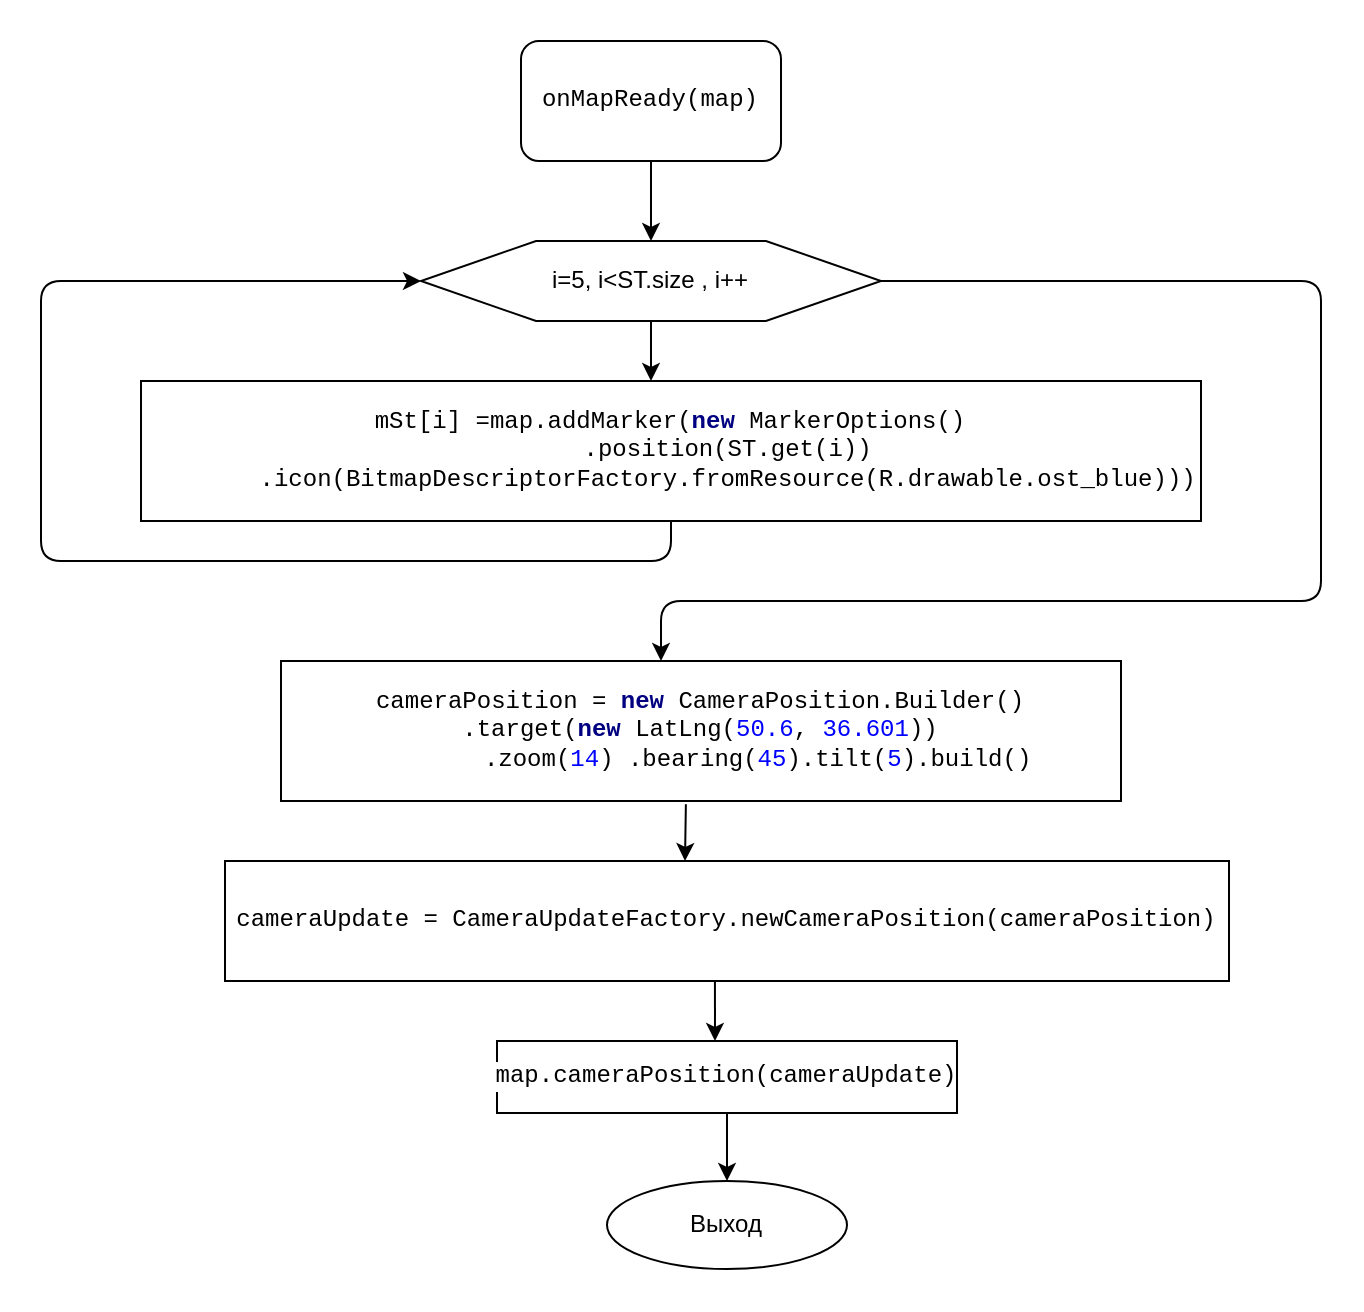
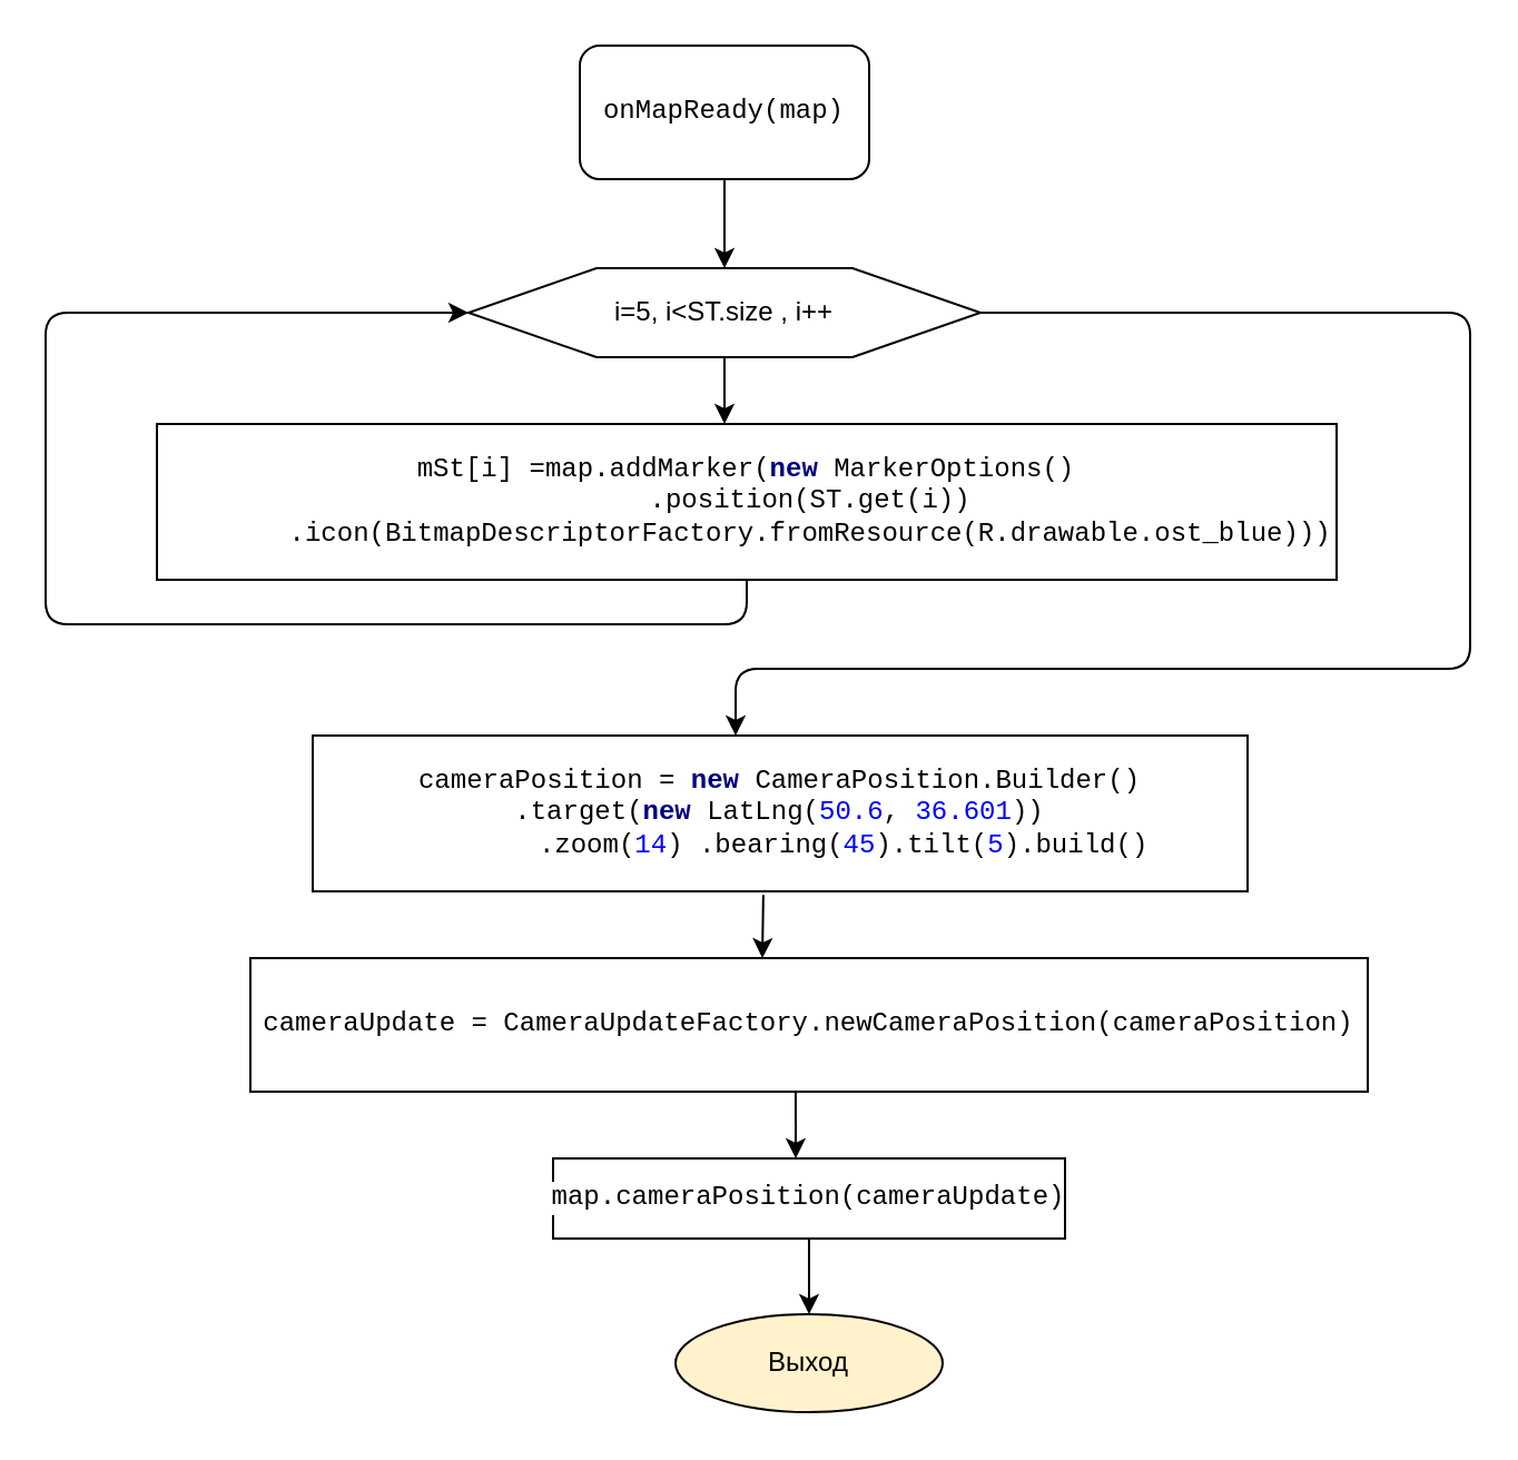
  <mxCell id="0" />
  <mxCell id="1" parent="0" />
  <mxCell id="2" value="&lt;pre style=&quot;background-color: rgb(255 , 255 , 255) ; font-family: &amp;#34;courier new&amp;#34;&quot;&gt;onMapReady(map)&lt;/pre&gt;" style="whiteSpace=wrap;html=1;rounded=1;" vertex="1" parent="1"><mxGeometry x="260" y="20" width="130" height="60" as="geometry" /></mxCell>
  <mxCell id="3" value="" style="endArrow=classic;html=1;exitX=0.5;exitY=1;exitDx=0;exitDy=0;" edge="1" parent="1" source="2"><mxGeometry width="50" height="50" relative="1" as="geometry"><mxPoint x="230" y="210" as="sourcePoint" /><mxPoint x="325" y="120" as="targetPoint" /></mxGeometry></mxCell>
  <mxCell id="4" value="i=5, i&amp;lt;ST.size , i++" style="shape=hexagon;perimeter=hexagonPerimeter2;whiteSpace=wrap;html=1;" vertex="1" parent="1"><mxGeometry x="210" y="120" width="230" height="40" as="geometry" /></mxCell>
  <mxCell id="5" value="" style="endArrow=classic;html=1;exitX=0.5;exitY=1;exitDx=0;exitDy=0;" edge="1" parent="1" source="4"><mxGeometry width="50" height="50" relative="1" as="geometry"><mxPoint x="240" y="260" as="sourcePoint" /><mxPoint x="325" y="190" as="targetPoint" /></mxGeometry></mxCell>
  <mxCell id="6" value="&lt;pre style=&quot;background-color: rgb(255 , 255 , 255) ; font-family: &amp;#34;courier new&amp;#34;&quot;&gt;mSt[i] =map.addMarker(&lt;span style=&quot;color: #000080 ; font-weight: bold&quot;&gt;new &lt;/span&gt;MarkerOptions()&lt;br&gt;        .position(ST.get(i))&lt;br&gt;        .icon(BitmapDescriptorFactory.fromResource(R.drawable.ost_blue)))&lt;/pre&gt;" style="rounded=0;whiteSpace=wrap;html=1;" vertex="1" parent="1"><mxGeometry x="70" y="190" width="530" height="70" as="geometry" /></mxCell>
  <mxCell id="7" value="" style="endArrow=classic;html=1;exitX=0.5;exitY=1;exitDx=0;exitDy=0;entryX=0;entryY=0.5;entryDx=0;entryDy=0;" edge="1" parent="1" source="6" target="4"><mxGeometry width="50" height="50" relative="1" as="geometry"><mxPoint x="440" y="170" as="sourcePoint" /><mxPoint x="30" y="120" as="targetPoint" /><Array as="points"><mxPoint x="335" y="280" /><mxPoint x="20" y="280" /><mxPoint x="20" y="140" /></Array></mxGeometry></mxCell>
  <mxCell id="8" value="" style="endArrow=classic;html=1;exitX=1;exitY=0.5;exitDx=0;exitDy=0;" edge="1" parent="1" source="4"><mxGeometry width="50" height="50" relative="1" as="geometry"><mxPoint x="540" y="150" as="sourcePoint" /><mxPoint x="330" y="330" as="targetPoint" /><Array as="points"><mxPoint x="660" y="140" /><mxPoint x="660" y="300" /><mxPoint x="330" y="300" /></Array></mxGeometry></mxCell>
  <mxCell id="9" value="&lt;pre style=&quot;background-color: rgb(255 , 255 , 255) ; font-family: &amp;#34;courier new&amp;#34;&quot;&gt;cameraPosition = &lt;span style=&quot;color: #000080 ; font-weight: bold&quot;&gt;new &lt;/span&gt;CameraPosition.Builder()&lt;br&gt;        .target(&lt;span style=&quot;color: #000080 ; font-weight: bold&quot;&gt;new &lt;/span&gt;LatLng(&lt;span style=&quot;color: #0000ff&quot;&gt;50.6&lt;/span&gt;, &lt;span style=&quot;color: #0000ff&quot;&gt;36.601&lt;/span&gt;))        &lt;span style=&quot;color: #808080 ; font-style: italic&quot;&gt;&lt;br&gt;&lt;/span&gt;&lt;span style=&quot;color: #808080 ; font-style: italic&quot;&gt;        &lt;/span&gt;.zoom(&lt;span style=&quot;color: #0000ff&quot;&gt;14&lt;/span&gt;)&lt;span style=&quot;color: #808080 ; font-style: italic&quot;&gt; &lt;/span&gt;.bearing(&lt;span style=&quot;color: #0000ff&quot;&gt;45&lt;/span&gt;)&lt;span style=&quot;white-space: normal&quot;&gt;.tilt(&lt;/span&gt;&lt;span style=&quot;white-space: normal ; color: rgb(0 , 0 , 255)&quot;&gt;5&lt;/span&gt;&lt;span style=&quot;white-space: normal&quot;&gt;)&lt;/span&gt;.build()&lt;span style=&quot;white-space: normal&quot;&gt;&lt;/span&gt;&lt;/pre&gt;" style="rounded=0;whiteSpace=wrap;html=1;" vertex="1" parent="1"><mxGeometry x="140" y="330" width="420" height="70" as="geometry" /></mxCell>
  <mxCell id="10" value="" style="endArrow=classic;html=1;exitX=0.482;exitY=1.023;exitDx=0;exitDy=0;exitPerimeter=0;" edge="1" parent="1" source="9"><mxGeometry width="50" height="50" relative="1" as="geometry"><mxPoint x="300" y="510" as="sourcePoint" /><mxPoint x="342" y="430" as="targetPoint" /></mxGeometry></mxCell>
  <mxCell id="11" value="&lt;pre style=&quot;background-color: rgb(255 , 255 , 255) ; font-family: &amp;#34;courier new&amp;#34;&quot;&gt;cameraUpdate = CameraUpdateFactory.newCameraPosition(cameraPosition)&lt;/pre&gt;" style="rounded=0;whiteSpace=wrap;html=1;" vertex="1" parent="1"><mxGeometry x="112" y="430" width="502" height="60" as="geometry" /></mxCell>
  <mxCell id="12" value="" style="endArrow=classic;html=1;exitX=0.488;exitY=0.993;exitDx=0;exitDy=0;exitPerimeter=0;" edge="1" parent="1" source="11"><mxGeometry width="50" height="50" relative="1" as="geometry"><mxPoint x="270" y="570" as="sourcePoint" /><mxPoint x="357" y="520" as="targetPoint" /></mxGeometry></mxCell>
  <mxCell id="13" value="&lt;pre style=&quot;background-color: rgb(255 , 255 , 255) ; font-family: &amp;#34;courier new&amp;#34;&quot;&gt;map.cameraPosition(cameraUpdate)&lt;/pre&gt;" style="rounded=0;whiteSpace=wrap;html=1;" vertex="1" parent="1"><mxGeometry x="248" y="520" width="230" height="36" as="geometry" /></mxCell>
  <mxCell id="14" value="" style="endArrow=classic;html=1;exitX=0.5;exitY=1;exitDx=0;exitDy=0;" edge="1" parent="1" source="13"><mxGeometry width="50" height="50" relative="1" as="geometry"><mxPoint x="250" y="630" as="sourcePoint" /><mxPoint x="363" y="590" as="targetPoint" /></mxGeometry></mxCell>
- <mxCell id="15" value="Выход" style="ellipse;whiteSpace=wrap;html=1;" vertex="1" parent="1"><mxGeometry x="303" y="590" width="120" height="44" as="geometry" /></mxCell>
+ <mxCell id="15" value="Выход" style="ellipse;whiteSpace=wrap;html=1;fillColor=#fff2cc;" vertex="1" parent="1"><mxGeometry x="303" y="590" width="120" height="44" as="geometry" /></mxCell>
